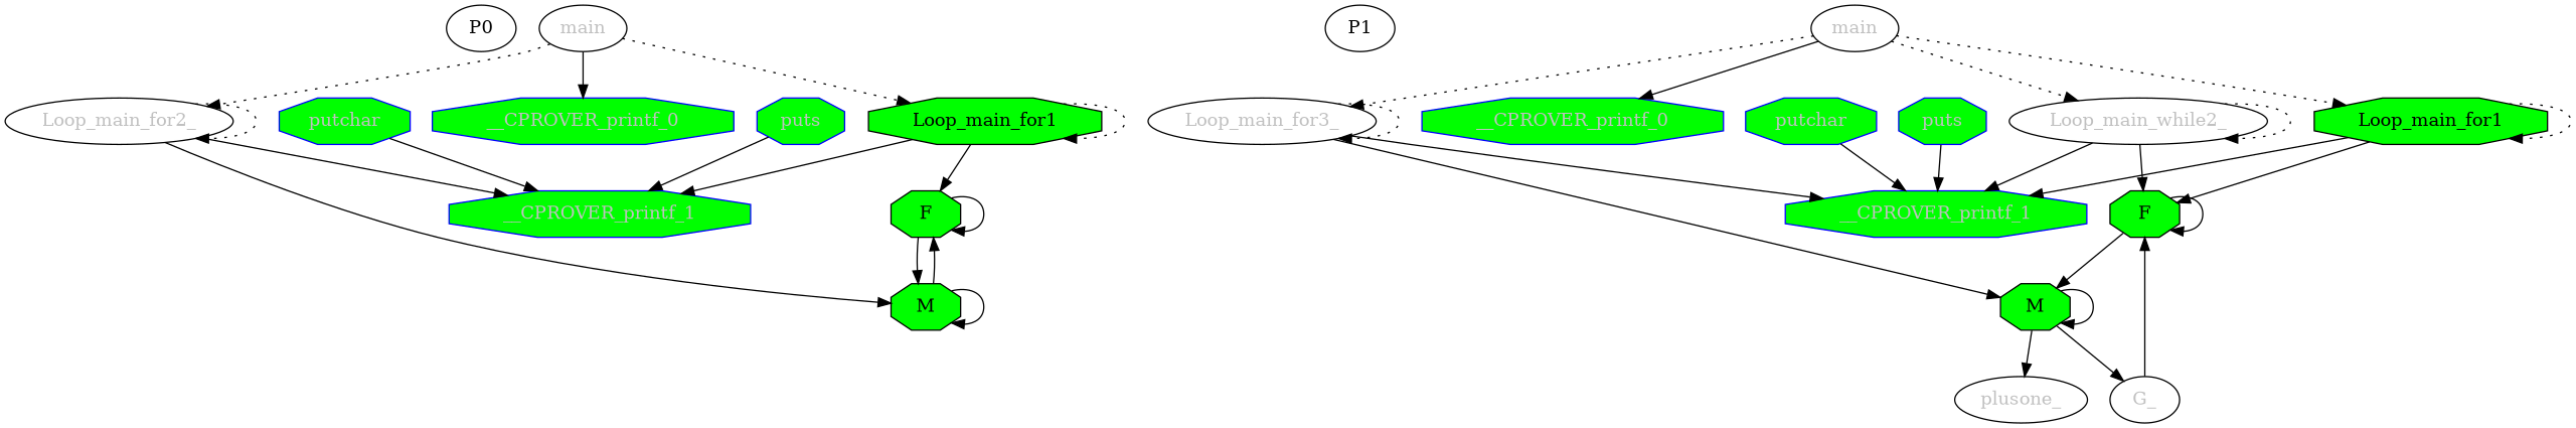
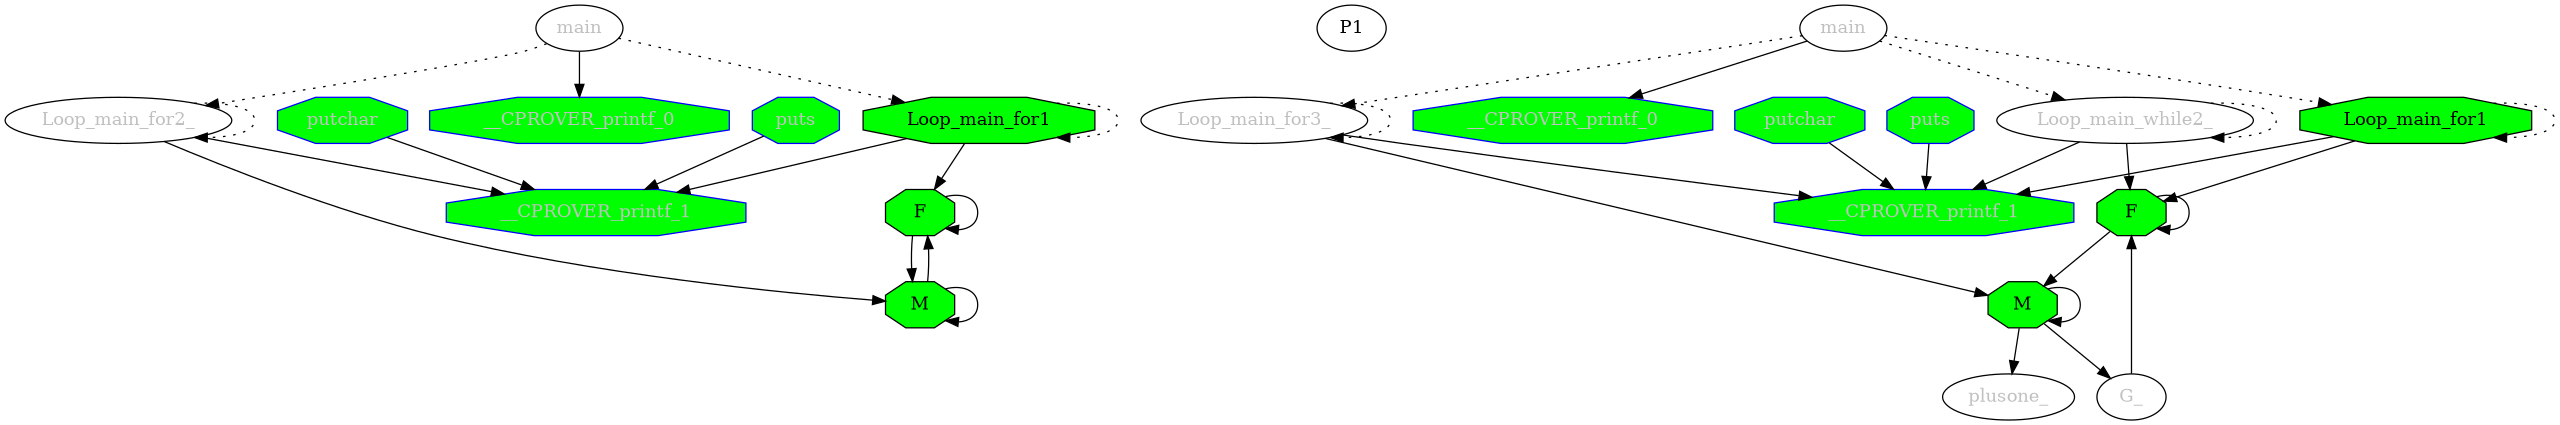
  digraph {
    node [color=black fillcolor=green fontcolor=grey shape=octagon style=filled]
-   n1 [label=P0 fillcolor="" fontcolor="" shape="" style=""]
    n2 [fontcolor=black label=F]
    n3 [fontcolor=black label=M]
    n4 [color=blue label=putchar]
    n5 [color=blue label=__CPROVER_printf_1]
    n6 [color=blue label=__CPROVER_printf_0]
    n7 [fontcolor=black label=Loop_main_for1]
    n8 [fillcolor=white label=Loop_main_for2_ shape=ellipse]
    n9 [fillcolor=white label=main shape=ellipse]
    n10 [color=blue label=puts]
    n11 [label=P1 fillcolor="" fontcolor="" shape="" style=""]
    n12 [fillcolor=white label=Loop_main_while2_ shape=ellipse]
    n13 [fontcolor=black label=F]
    n14 [color=blue label=__CPROVER_printf_1]
    n15 [fontcolor=black label=M]
    n16 [color=blue label=putchar]
    n17 [color=blue label=__CPROVER_printf_0]
    n18 [fontcolor=black label=Loop_main_for1]
    n19 [fillcolor=white label=G_ shape=ellipse]
    n20 [fillcolor=white label=main shape=ellipse]
    n21 [fillcolor=white label=Loop_main_for3_ shape=ellipse]
    n22 [fillcolor=white label=plusone_ shape=ellipse]
    n23 [color=blue label=puts]
    subgraph sub_1 {
-     n1
      n2
      n3
      n4
      n5
      n6
      n7
      n8
      n9
      n10
    }
    subgraph sub_2 {
      n11
      n12
      n13
      n14
      n15
      n16
      n17
      n18
      n19
      n20
      n21
      n22
      n23
    }
    n2 -> n2
    n2 -> n3
    n3 -> n2
    n3 -> n3
    n4 -> n5
    n7 -> n2
    n7 -> n5
    n7 -> n7 [style=dotted]
    n8 -> n3
    n8 -> n5
    n8 -> n8 [style=dotted]
    n9 -> n6
    n9 -> n7 [style=dotted]
    n9 -> n8 [style=dotted]
    n10 -> n5
    n12 -> n12 [style=dotted]
    n12 -> n13
    n12 -> n14
    n13 -> n13
    n13 -> n15
    n15 -> n15
    n15 -> n19
    n15 -> n22
    n16 -> n14
    n18 -> n13
    n18 -> n14
    n18 -> n18 [style=dotted]
    n19 -> n13
    n20 -> n12 [style=dotted]
    n20 -> n17
    n20 -> n18 [style=dotted]
    n20 -> n21 [style=dotted]
    n21 -> n14
    n21 -> n15
    n21 -> n21 [style=dotted]
    n23 -> n14
  }
